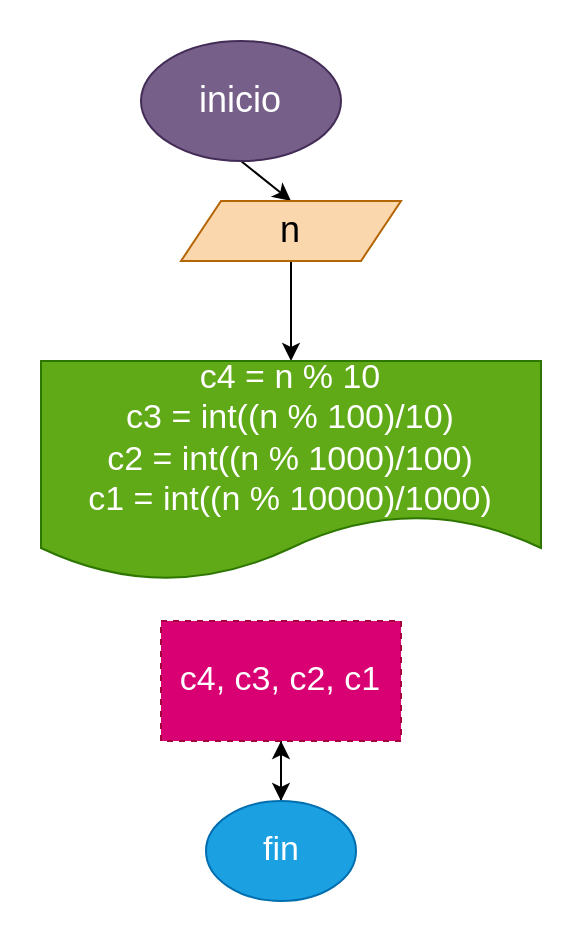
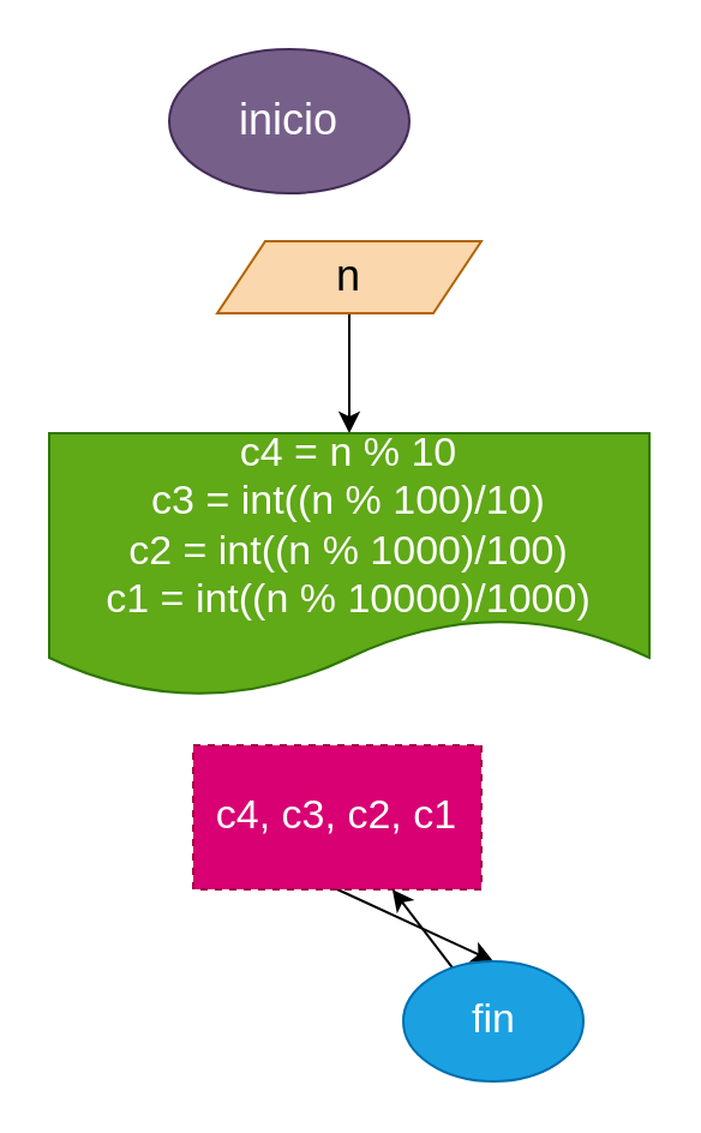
  <mxCell id="0" />
  <mxCell id="1" parent="0" />
- <mxCell id="2" style="edgeStyle=none;html=1;exitX=0.5;exitY=1;exitDx=0;exitDy=0;entryX=0.5;entryY=0;entryDx=0;entryDy=0;fontSize=18;" parent="1" source="3" target="5" edge="1"><mxGeometry relative="1" as="geometry" /></mxCell>
  <mxCell id="3" value="&lt;font style=&quot;font-size: 18px&quot;&gt;inicio&lt;/font&gt;" style="ellipse;whiteSpace=wrap;html=1;fillColor=#76608a;fontColor=#ffffff;strokeColor=#432D57;" parent="1" vertex="1"><mxGeometry x="70" y="20" width="100" height="60" as="geometry" /></mxCell>
  <mxCell id="4" style="edgeStyle=none;html=1;exitX=0.5;exitY=1;exitDx=0;exitDy=0;entryX=0.5;entryY=0;entryDx=0;entryDy=0;fontSize=18;" parent="1" source="5" target="6" edge="1"><mxGeometry relative="1" as="geometry"><mxPoint x="127.88" y="166.47" as="targetPoint" /></mxGeometry></mxCell>
  <mxCell id="5" value="n" style="shape=parallelogram;perimeter=parallelogramPerimeter;whiteSpace=wrap;html=1;fixedSize=1;fontSize=18;fillColor=#fad7ac;strokeColor=#b46504;" parent="1" vertex="1"><mxGeometry x="90" y="100" width="110" height="30" as="geometry" /></mxCell>
  <mxCell id="6" value="&lt;div&gt;c4 = n % 10&lt;/div&gt;&lt;div&gt;c3 = int((n % 100)/10)&lt;/div&gt;&lt;div&gt;c2 = int((n % 1000)/100)&lt;/div&gt;&lt;div&gt;c1 = int((n % 10000)/1000)&lt;/div&gt;" style="shape=document;whiteSpace=wrap;html=1;boundedLbl=1;fontSize=17;fillColor=#60a917;strokeColor=#2D7600;fontColor=#ffffff;" parent="1" vertex="1"><mxGeometry x="20" y="180" width="250" height="110" as="geometry" /></mxCell>
  <mxCell id="7" style="edgeStyle=none;html=1;exitX=0.5;exitY=1;exitDx=0;exitDy=0;entryX=0.5;entryY=0;entryDx=0;entryDy=0;fontSize=17;" parent="1" source="8" target="10" edge="1"><mxGeometry relative="1" as="geometry" /></mxCell>
  <mxCell id="8" value="c4, c3, c2, c1" style="rounded=0;whiteSpace=wrap;html=1;fontSize=17;fillColor=#d80073;fontColor=#ffffff;strokeColor=#A50040;dashed=1;" parent="1" vertex="1"><mxGeometry x="80" y="310" width="120" height="60" as="geometry" /></mxCell>
  <mxCell id="9" value="" style="edgeStyle=none;html=1;" edge="1" parent="1" source="10" target="8"><mxGeometry relative="1" as="geometry" /></mxCell>
- <mxCell id="10" value="fin" style="ellipse;whiteSpace=wrap;html=1;fontSize=17;fillColor=#1ba1e2;fontColor=#ffffff;strokeColor=#006EAF;" parent="1" vertex="1"><mxGeometry x="102.5" y="400" width="75" height="50" as="geometry" /></mxCell>
+ <mxCell id="10" value="fin" style="ellipse;whiteSpace=wrap;html=1;fontSize=17;fillColor=#1ba1e2;fontColor=#ffffff;strokeColor=#006EAF;" parent="1" vertex="1"><mxGeometry x="167.5" y="400" width="75" height="50" as="geometry" /></mxCell>
